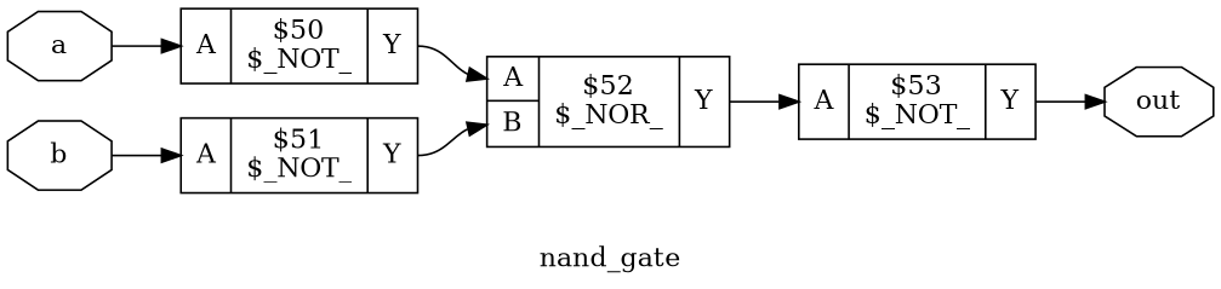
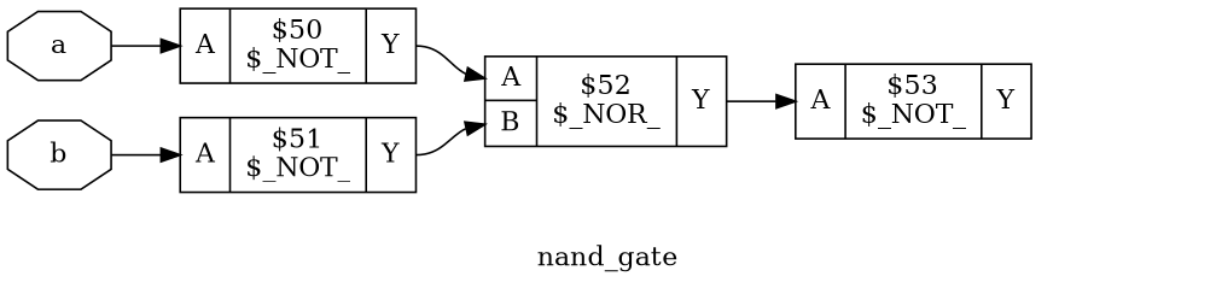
  digraph {
    label=nand_gate
    rankdir=LR
    remincross=true
    node [shape=record]
    edge [color=black headport="p7:w" tailport="p8:e"]
    n1 [color=black fontcolor=black label=a shape=octagon]
    n2 [label="{{<p7> A}|$50\n$_NOT_|{<p8> Y}}"]
    n3 [color=black fontcolor=black label=b shape=octagon]
    n4 [label="{{<p7> A}|$51\n$_NOT_|{<p8> Y}}"]
-   n5 [color=black fontcolor=black label=out shape=octagon]
    n6 [label="{{<p7> A|<p11> B}|$52\n$_NOR_|{<p8> Y}}"]
    n7 [label="{{<p7> A}|$53\n$_NOT_|{<p8> Y}}"]
    n1 -> n2 [tailport=e]
    n2 -> n6
    n3 -> n4 [tailport=e]
    n4 -> n6 [headport="p11:w"]
    n6 -> n7
-   n7 -> n5 [headport=w]
  }
